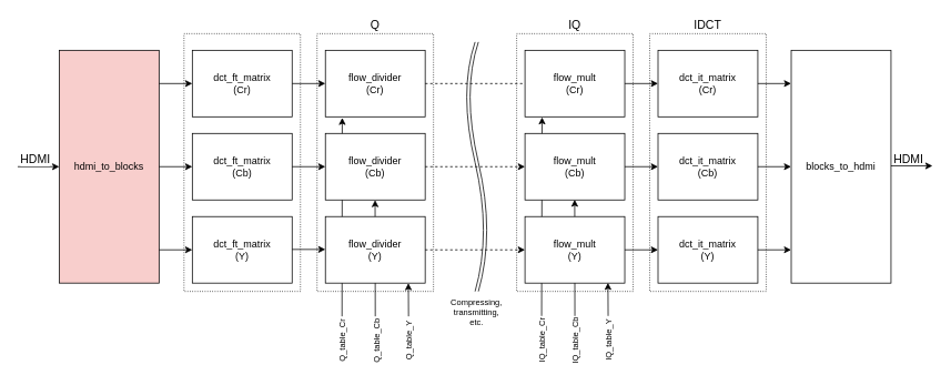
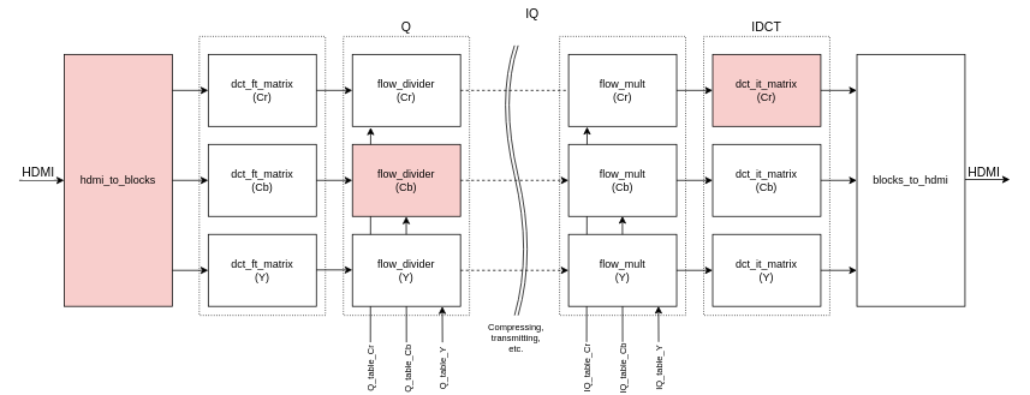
  <mxCell id="0" />
  <mxCell id="1" parent="0" />
  <mxCell id="2" value="" style="rounded=0;whiteSpace=wrap;html=1;fontSize=10;fillColor=none;dashed=1;dashPattern=1 2;" vertex="1" parent="1"><mxGeometry x="380" y="40" width="140" height="310" as="geometry" /></mxCell>
  <mxCell id="3" value="" style="rounded=0;whiteSpace=wrap;html=1;fontSize=10;fillColor=none;dashed=1;dashPattern=1 2;" vertex="1" parent="1"><mxGeometry x="780" y="40" width="140" height="310" as="geometry" /></mxCell>
  <mxCell id="4" value="" style="rounded=0;whiteSpace=wrap;html=1;fontSize=10;fillColor=none;dashed=1;dashPattern=1 2;" vertex="1" parent="1"><mxGeometry x="620" y="40" width="140" height="310" as="geometry" /></mxCell>
  <mxCell id="5" value="" style="rounded=0;whiteSpace=wrap;html=1;fontSize=10;fillColor=none;dashed=1;dashPattern=1 2;" vertex="1" parent="1"><mxGeometry x="220" y="40" width="140" height="310" as="geometry" /></mxCell>
  <mxCell id="6" value="" style="endArrow=classic;html=1;strokeColor=#000000;entryX=0.169;entryY=1.015;entryDx=0;entryDy=0;entryPerimeter=0;horizontal=0;labelPosition=center;verticalLabelPosition=middle;align=center;verticalAlign=middle;" edge="1" parent="1"><mxGeometry width="50" height="50" relative="1" as="geometry"><mxPoint x="650" y="379.5" as="sourcePoint" /><mxPoint x="650.552" y="140.569" as="targetPoint" /></mxGeometry></mxCell>
  <mxCell id="7" value="IQ_table_Cr" style="text;html=1;resizable=0;points=[];align=center;verticalAlign=middle;labelBackgroundColor=#ffffff;fontSize=10;rotation=-90;" vertex="1" connectable="0" parent="6"><mxGeometry x="-0.822" y="1" relative="1" as="geometry"><mxPoint x="1" y="51.5" as="offset" /></mxGeometry></mxCell>
  <mxCell id="8" value="" style="endArrow=classic;html=1;strokeColor=#000000;entryX=0.169;entryY=1.015;entryDx=0;entryDy=0;entryPerimeter=0;" edge="1" parent="1"><mxGeometry width="50" height="50" relative="1" as="geometry"><mxPoint x="690" y="379.5" as="sourcePoint" /><mxPoint x="689.786" y="239.595" as="targetPoint" /></mxGeometry></mxCell>
  <mxCell id="9" value="IQ_table_Cb" style="text;html=1;resizable=0;points=[];align=center;verticalAlign=middle;labelBackgroundColor=#ffffff;fontSize=10;rotation=-90;" vertex="1" connectable="0" parent="8"><mxGeometry x="-0.745" relative="1" as="geometry"><mxPoint y="48" as="offset" /></mxGeometry></mxCell>
  <mxCell id="10" value="" style="endArrow=classic;html=1;strokeColor=#000000;entryX=0.169;entryY=1.015;entryDx=0;entryDy=0;entryPerimeter=0;" edge="1" parent="1"><mxGeometry width="50" height="50" relative="1" as="geometry"><mxPoint x="730" y="379.5" as="sourcePoint" /><mxPoint x="729.786" y="339.595" as="targetPoint" /></mxGeometry></mxCell>
  <mxCell id="11" value="IQ_table_Y" style="text;html=1;resizable=0;points=[];align=center;verticalAlign=middle;labelBackgroundColor=#ffffff;fontSize=10;rotation=-90;" vertex="1" connectable="0" parent="10"><mxGeometry x="-0.272" relative="1" as="geometry"><mxPoint y="44.5" as="offset" /></mxGeometry></mxCell>
  <mxCell id="12" value="" style="endArrow=classic;html=1;strokeColor=#000000;entryX=0.169;entryY=1.015;entryDx=0;entryDy=0;entryPerimeter=0;horizontal=0;labelPosition=center;verticalLabelPosition=middle;align=center;verticalAlign=middle;" edge="1" parent="1" target="20"><mxGeometry width="50" height="50" relative="1" as="geometry"><mxPoint x="410" y="380" as="sourcePoint" /><mxPoint x="410" y="149.5" as="targetPoint" /></mxGeometry></mxCell>
  <mxCell id="13" value="Q_table_Cr" style="text;html=1;resizable=0;points=[];align=center;verticalAlign=middle;labelBackgroundColor=#ffffff;fontSize=10;rotation=-90;" vertex="1" connectable="0" parent="12"><mxGeometry x="-0.822" y="1" relative="1" as="geometry"><mxPoint x="1" y="51.5" as="offset" /></mxGeometry></mxCell>
  <mxCell id="14" value="" style="endArrow=classic;html=1;strokeColor=#000000;entryX=0.169;entryY=1.015;entryDx=0;entryDy=0;entryPerimeter=0;" edge="1" parent="1"><mxGeometry width="50" height="50" relative="1" as="geometry"><mxPoint x="450" y="380" as="sourcePoint" /><mxPoint x="449.786" y="240.095" as="targetPoint" /></mxGeometry></mxCell>
  <mxCell id="15" value="Q_table_Cb" style="text;html=1;resizable=0;points=[];align=center;verticalAlign=middle;labelBackgroundColor=#ffffff;fontSize=10;rotation=-90;" vertex="1" connectable="0" parent="14"><mxGeometry x="-0.745" relative="1" as="geometry"><mxPoint y="48" as="offset" /></mxGeometry></mxCell>
  <mxCell id="16" value="hdmi_to_blocks" style="rounded=0;whiteSpace=wrap;html=1;fillColor=#f8cecc;" vertex="1" parent="1"><mxGeometry x="70" y="60" width="120" height="280" as="geometry" /></mxCell>
  <mxCell id="17" value="dct_ft_matrix&lt;br&gt;(Cr)" style="rounded=0;whiteSpace=wrap;html=1;" vertex="1" parent="1"><mxGeometry x="230" y="60" width="120" height="80" as="geometry" /></mxCell>
  <mxCell id="18" value="dct_ft_matrix&lt;br&gt;(Cb)" style="rounded=0;whiteSpace=wrap;html=1;" vertex="1" parent="1"><mxGeometry x="230" y="160" width="120" height="80" as="geometry" /></mxCell>
  <mxCell id="19" value="dct_ft_matrix&lt;br&gt;(Y)" style="rounded=0;whiteSpace=wrap;html=1;" vertex="1" parent="1"><mxGeometry x="230" y="260" width="120" height="80" as="geometry" /></mxCell>
  <mxCell id="20" value="flow_divider&lt;br&gt;(Cr)" style="rounded=0;whiteSpace=wrap;html=1;" vertex="1" parent="1"><mxGeometry x="390" y="60" width="120" height="80" as="geometry" /></mxCell>
  <mxCell id="21" value="" style="group" vertex="1" connectable="0" parent="1"><mxGeometry x="550" y="110" width="44" height="170" as="geometry" /></mxCell>
  <mxCell id="22" value="" style="curved=1;endArrow=none;html=1;strokeColor=#000000;endFill=0;" edge="1" parent="21"><mxGeometry width="50" height="50" relative="1" as="geometry"><mxPoint x="20" y="240" as="sourcePoint" /><mxPoint x="20" y="-60" as="targetPoint" /><Array as="points"><mxPoint x="40" y="170" /><mxPoint /></Array></mxGeometry></mxCell>
  <mxCell id="23" value="" style="curved=1;endArrow=none;html=1;strokeColor=#000000;endFill=0;" edge="1" parent="21"><mxGeometry width="50" height="50" relative="1" as="geometry"><mxPoint x="24" y="240" as="sourcePoint" /><mxPoint x="24" y="-60" as="targetPoint" /><Array as="points"><mxPoint x="44" y="170" /><mxPoint x="4" /></Array></mxGeometry></mxCell>
  <mxCell id="24" value="flow_mult&lt;br&gt;(Cr)" style="rounded=0;whiteSpace=wrap;html=1;" vertex="1" parent="1"><mxGeometry x="630" y="60" width="120" height="80" as="geometry" /></mxCell>
  <mxCell id="25" value="flow_mult&lt;br&gt;(Cb)" style="rounded=0;whiteSpace=wrap;html=1;" vertex="1" parent="1"><mxGeometry x="630" y="160" width="120" height="80" as="geometry" /></mxCell>
  <mxCell id="26" value="flow_mult&lt;br&gt;(Y)" style="rounded=0;whiteSpace=wrap;html=1;" vertex="1" parent="1"><mxGeometry x="630" y="260" width="120" height="80" as="geometry" /></mxCell>
- <mxCell id="27" value="flow_divider&lt;br&gt;(Cb)" style="rounded=0;whiteSpace=wrap;html=1;" vertex="1" parent="1"><mxGeometry x="390" y="160" width="120" height="80" as="geometry" /></mxCell>
+ <mxCell id="27" value="flow_divider&lt;br&gt;(Cb)" style="rounded=0;whiteSpace=wrap;html=1;fillColor=#f8cecc;" vertex="1" parent="1"><mxGeometry x="390" y="160" width="120" height="80" as="geometry" /></mxCell>
  <mxCell id="28" value="flow_divider&lt;br&gt;(Y)" style="rounded=0;whiteSpace=wrap;html=1;" vertex="1" parent="1"><mxGeometry x="390" y="260" width="120" height="80" as="geometry" /></mxCell>
- <mxCell id="29" value="dct_it_matrix&lt;br&gt;(Cr)" style="rounded=0;whiteSpace=wrap;html=1;" vertex="1" parent="1"><mxGeometry x="790" y="60" width="120" height="80" as="geometry" /></mxCell>
+ <mxCell id="29" value="dct_it_matrix&lt;br&gt;(Cr)" style="rounded=0;whiteSpace=wrap;html=1;fillColor=#f8cecc;" vertex="1" parent="1"><mxGeometry x="790" y="60" width="120" height="80" as="geometry" /></mxCell>
  <mxCell id="30" value="dct_it_matrix&lt;br&gt;(Cb)" style="rounded=0;whiteSpace=wrap;html=1;" vertex="1" parent="1"><mxGeometry x="790" y="160" width="120" height="80" as="geometry" /></mxCell>
  <mxCell id="31" value="dct_it_matrix&lt;br&gt;(Y)" style="rounded=0;whiteSpace=wrap;html=1;" vertex="1" parent="1"><mxGeometry x="790" y="260" width="120" height="80" as="geometry" /></mxCell>
  <mxCell id="32" value="blocks_to_hdmi" style="rounded=0;whiteSpace=wrap;html=1;" vertex="1" parent="1"><mxGeometry x="950.143" y="60" width="120" height="280" as="geometry" /></mxCell>
  <mxCell id="33" value="" style="endArrow=classic;html=1;strokeColor=#000000;" edge="1" parent="1"><mxGeometry width="50" height="50" relative="1" as="geometry"><mxPoint x="190" y="100" as="sourcePoint" /><mxPoint x="230" y="100" as="targetPoint" /></mxGeometry></mxCell>
  <mxCell id="34" value="" style="endArrow=classic;html=1;strokeColor=#000000;" edge="1" parent="1"><mxGeometry width="50" height="50" relative="1" as="geometry"><mxPoint x="190" y="200" as="sourcePoint" /><mxPoint x="230" y="200" as="targetPoint" /></mxGeometry></mxCell>
  <mxCell id="35" value="" style="endArrow=classic;html=1;strokeColor=#000000;" edge="1" parent="1"><mxGeometry width="50" height="50" relative="1" as="geometry"><mxPoint x="190" y="300" as="sourcePoint" /><mxPoint x="230" y="300" as="targetPoint" /></mxGeometry></mxCell>
  <mxCell id="36" value="" style="endArrow=classic;html=1;strokeColor=#000000;" edge="1" parent="1"><mxGeometry width="50" height="50" relative="1" as="geometry"><mxPoint x="350" y="100" as="sourcePoint" /><mxPoint x="390" y="100" as="targetPoint" /></mxGeometry></mxCell>
  <mxCell id="37" value="" style="endArrow=classic;html=1;strokeColor=#000000;" edge="1" parent="1"><mxGeometry width="50" height="50" relative="1" as="geometry"><mxPoint x="350" y="200" as="sourcePoint" /><mxPoint x="390" y="200" as="targetPoint" /></mxGeometry></mxCell>
  <mxCell id="38" value="" style="endArrow=classic;html=1;strokeColor=#000000;" edge="1" parent="1"><mxGeometry width="50" height="50" relative="1" as="geometry"><mxPoint x="350" y="299.5" as="sourcePoint" /><mxPoint x="390" y="299.5" as="targetPoint" /></mxGeometry></mxCell>
  <mxCell id="39" value="" style="endArrow=classic;html=1;strokeColor=#000000;" edge="1" parent="1"><mxGeometry width="50" height="50" relative="1" as="geometry"><mxPoint x="750" y="100" as="sourcePoint" /><mxPoint x="790" y="100" as="targetPoint" /></mxGeometry></mxCell>
  <mxCell id="40" value="" style="endArrow=classic;html=1;strokeColor=#000000;" edge="1" parent="1"><mxGeometry width="50" height="50" relative="1" as="geometry"><mxPoint x="750" y="200" as="sourcePoint" /><mxPoint x="790" y="200" as="targetPoint" /></mxGeometry></mxCell>
  <mxCell id="41" value="" style="endArrow=classic;html=1;strokeColor=#000000;" edge="1" parent="1"><mxGeometry width="50" height="50" relative="1" as="geometry"><mxPoint x="750" y="300" as="sourcePoint" /><mxPoint x="790" y="300" as="targetPoint" /></mxGeometry></mxCell>
  <mxCell id="42" value="" style="endArrow=classic;html=1;strokeColor=#000000;" edge="1" parent="1"><mxGeometry width="50" height="50" relative="1" as="geometry"><mxPoint x="910" y="100" as="sourcePoint" /><mxPoint x="950" y="100" as="targetPoint" /></mxGeometry></mxCell>
  <mxCell id="43" value="" style="endArrow=classic;html=1;strokeColor=#000000;" edge="1" parent="1"><mxGeometry width="50" height="50" relative="1" as="geometry"><mxPoint x="910" y="200" as="sourcePoint" /><mxPoint x="950" y="200" as="targetPoint" /></mxGeometry></mxCell>
  <mxCell id="44" value="" style="endArrow=classic;html=1;strokeColor=#000000;" edge="1" parent="1"><mxGeometry width="50" height="50" relative="1" as="geometry"><mxPoint x="910" y="300" as="sourcePoint" /><mxPoint x="950" y="300" as="targetPoint" /></mxGeometry></mxCell>
  <mxCell id="45" value="" style="endArrow=none;html=1;strokeColor=#000000;entryX=0;entryY=0.5;entryDx=0;entryDy=0;exitX=1;exitY=0.5;exitDx=0;exitDy=0;dashed=1;" edge="1" parent="1" source="20" target="24"><mxGeometry width="50" height="50" relative="1" as="geometry"><mxPoint x="570" y="100" as="sourcePoint" /><mxPoint x="619" y="100" as="targetPoint" /></mxGeometry></mxCell>
  <mxCell id="46" value="" style="endArrow=classic;html=1;strokeColor=#000000;exitX=1;exitY=0.5;exitDx=0;exitDy=0;dashed=1;" edge="1" parent="1" source="27"><mxGeometry width="50" height="50" relative="1" as="geometry"><mxPoint x="580" y="200" as="sourcePoint" /><mxPoint x="630" y="200" as="targetPoint" /></mxGeometry></mxCell>
  <mxCell id="47" value="" style="endArrow=classic;html=1;strokeColor=#000000;exitX=1;exitY=0.5;exitDx=0;exitDy=0;dashed=1;" edge="1" parent="1" source="28"><mxGeometry width="50" height="50" relative="1" as="geometry"><mxPoint x="590" y="300" as="sourcePoint" /><mxPoint x="630" y="300" as="targetPoint" /></mxGeometry></mxCell>
  <mxCell id="48" value="Compressing, transmitting, etc." style="text;html=1;strokeColor=none;fillColor=none;align=center;verticalAlign=middle;whiteSpace=wrap;rounded=0;fontSize=10;" vertex="1" parent="1"><mxGeometry x="536" y="350" width="72" height="50" as="geometry" /></mxCell>
  <mxCell id="49" value="" style="endArrow=classic;html=1;strokeColor=#000000;entryX=0.169;entryY=1.015;entryDx=0;entryDy=0;entryPerimeter=0;" edge="1" parent="1"><mxGeometry width="50" height="50" relative="1" as="geometry"><mxPoint x="490" y="380" as="sourcePoint" /><mxPoint x="489.786" y="340.095" as="targetPoint" /></mxGeometry></mxCell>
  <mxCell id="50" value="Q_table_Y" style="text;html=1;resizable=0;points=[];align=center;verticalAlign=middle;labelBackgroundColor=#ffffff;fontSize=10;rotation=-90;" vertex="1" connectable="0" parent="49"><mxGeometry x="-0.272" relative="1" as="geometry"><mxPoint y="44.5" as="offset" /></mxGeometry></mxCell>
  <mxCell id="51" value="" style="endArrow=classic;html=1;strokeColor=#000000;" edge="1" parent="1"><mxGeometry width="50" height="50" relative="1" as="geometry"><mxPoint x="20" y="200" as="sourcePoint" /><mxPoint x="70" y="200" as="targetPoint" /></mxGeometry></mxCell>
  <mxCell id="52" value="HDMI" style="text;html=1;resizable=0;points=[];align=center;verticalAlign=middle;labelBackgroundColor=#ffffff;fontSize=14;" vertex="1" connectable="0" parent="51"><mxGeometry x="-0.604" y="1" relative="1" as="geometry"><mxPoint x="10.5" y="-9" as="offset" /></mxGeometry></mxCell>
  <mxCell id="53" value="" style="endArrow=classic;html=1;strokeColor=#000000;" edge="1" parent="1"><mxGeometry width="50" height="50" relative="1" as="geometry"><mxPoint x="1070.167" y="199" as="sourcePoint" /><mxPoint x="1120" y="199" as="targetPoint" /></mxGeometry></mxCell>
  <mxCell id="54" value="HDMI" style="text;html=1;resizable=0;points=[];align=center;verticalAlign=middle;labelBackgroundColor=none;fontSize=14;" vertex="1" connectable="0" parent="53"><mxGeometry x="0.477" y="1" relative="1" as="geometry"><mxPoint x="-17" y="-8" as="offset" /></mxGeometry></mxCell>
  <mxCell id="55" value="Q" style="text;html=1;strokeColor=none;fillColor=none;align=center;verticalAlign=middle;whiteSpace=wrap;rounded=0;dashed=1;dashPattern=1 2;fontSize=14;" vertex="1" parent="1"><mxGeometry x="430" y="20" width="40" height="20" as="geometry" /></mxCell>
- <mxCell id="56" value="IQ" style="text;html=1;strokeColor=none;fillColor=none;align=center;verticalAlign=middle;whiteSpace=wrap;rounded=0;dashed=1;dashPattern=1 2;fontSize=14;" vertex="1" parent="1"><mxGeometry x="670" y="20" width="40" height="20" as="geometry" /></mxCell>
+ <mxCell id="56" value="IQ" style="text;html=1;strokeColor=none;fillColor=none;align=center;verticalAlign=middle;whiteSpace=wrap;rounded=0;dashed=1;dashPattern=1 2;fontSize=14;" vertex="1" parent="1"><mxGeometry x="570" y="5" width="40" height="20" as="geometry" /></mxCell>
  <mxCell id="57" value="IDCT" style="text;html=1;strokeColor=none;fillColor=none;align=center;verticalAlign=middle;whiteSpace=wrap;rounded=0;dashed=1;dashPattern=1 2;fontSize=14;" vertex="1" parent="1"><mxGeometry x="830" y="20" width="40" height="20" as="geometry" /></mxCell>
